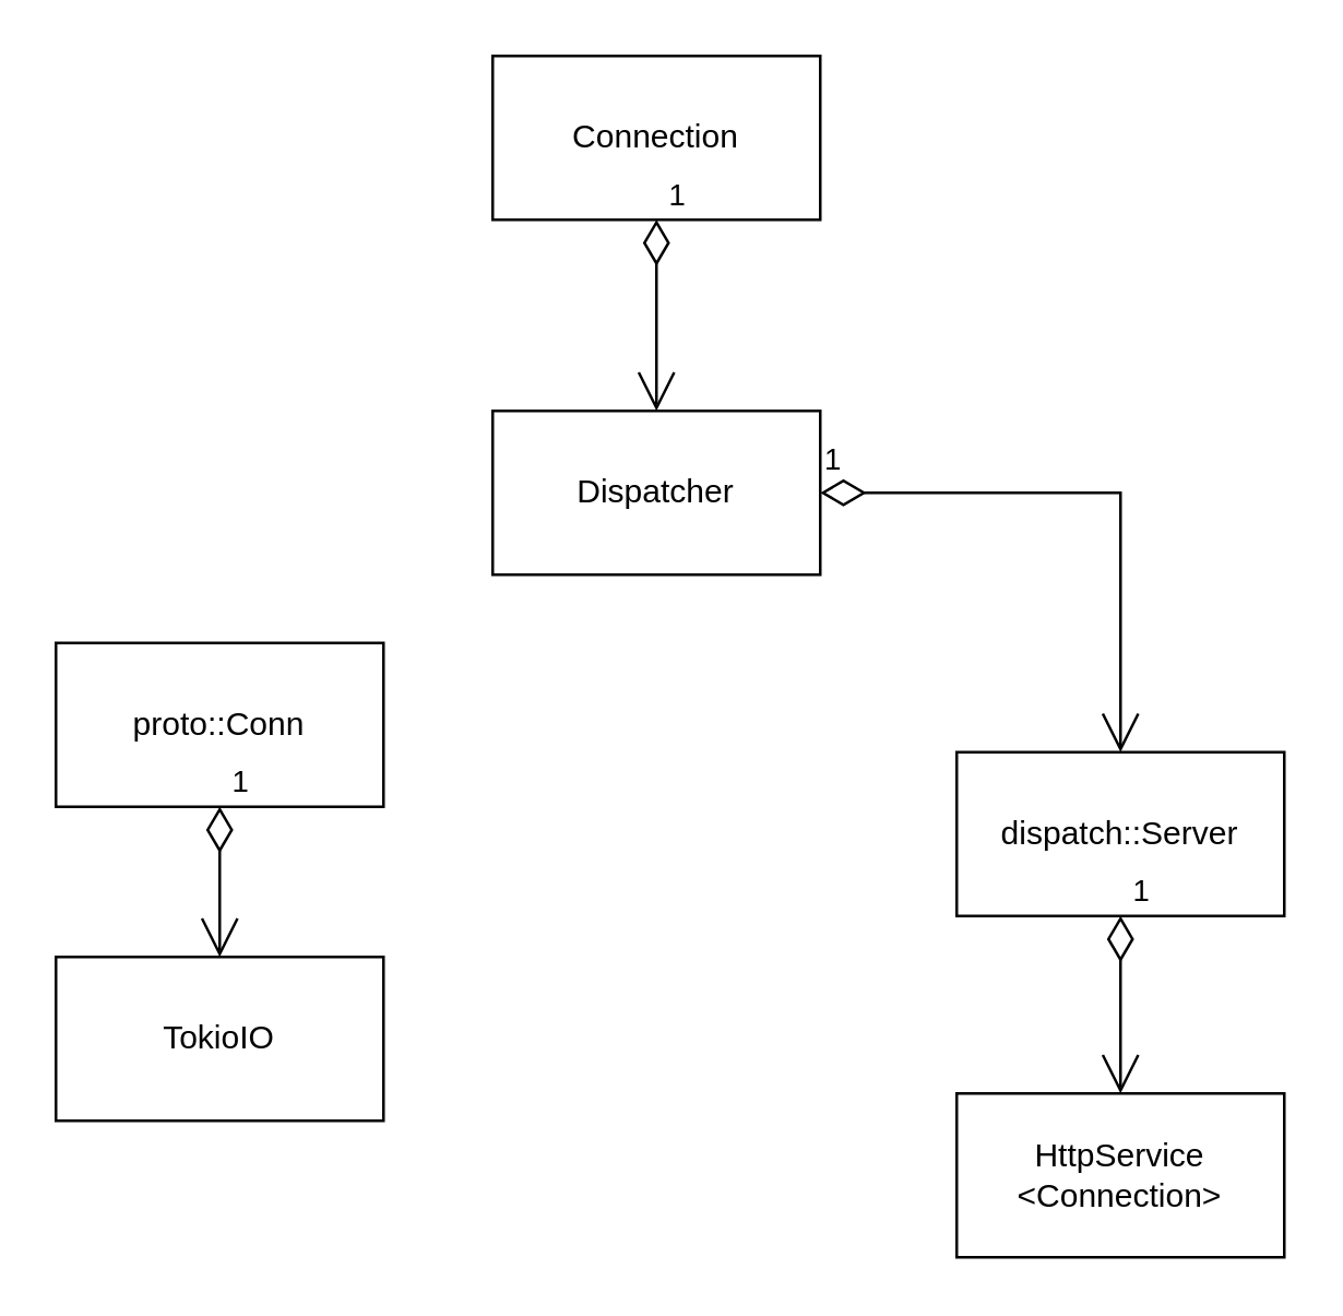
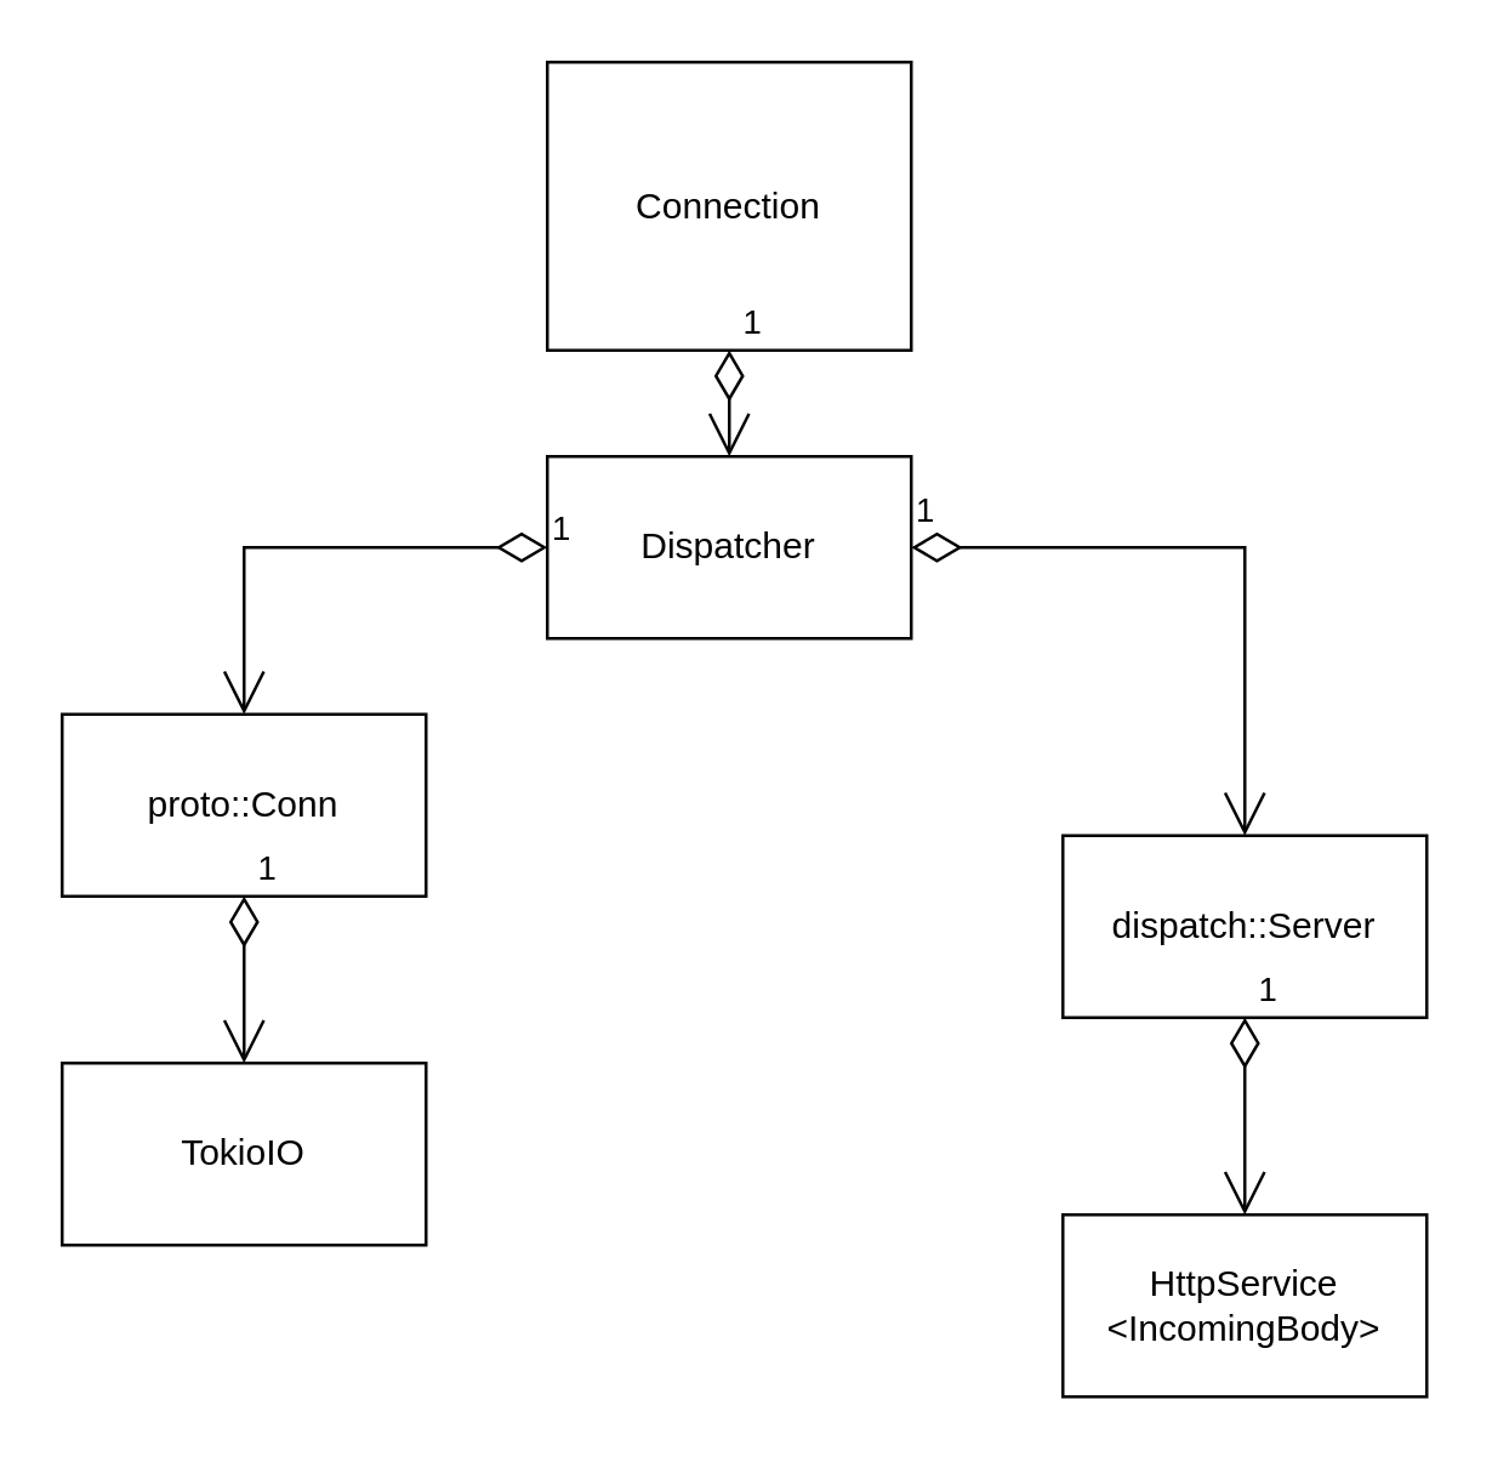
  <mxCell id="0" />
  <mxCell id="1" parent="0" />
- <mxCell id="2" value="Connection" style="rounded=0;whiteSpace=wrap;html=1;" vertex="1" parent="1"><mxGeometry x="180" y="20" width="120" height="60" as="geometry" /></mxCell>
+ <mxCell id="2" value="Connection" style="rounded=0;whiteSpace=wrap;html=1;" vertex="1" parent="1"><mxGeometry x="180" y="20" width="120" height="95" as="geometry" /></mxCell>
  <mxCell id="3" value="1" style="endArrow=open;html=1;endSize=12;startArrow=diamondThin;startSize=14;startFill=0;edgeStyle=orthogonalEdgeStyle;align=left;verticalAlign=bottom;rounded=0;exitX=0.5;exitY=1;exitDx=0;exitDy=0;entryX=0.5;entryY=0;entryDx=0;entryDy=0;" edge="1" parent="1" source="2" target="4"><mxGeometry x="-1" y="3" relative="1" as="geometry"><mxPoint x="240" y="110" as="sourcePoint" /><mxPoint x="240" y="150" as="targetPoint" /></mxGeometry></mxCell>
  <mxCell id="4" value="Dispatcher" style="rounded=0;whiteSpace=wrap;html=1;" vertex="1" parent="1"><mxGeometry x="180" y="150" width="120" height="60" as="geometry" /></mxCell>
  <mxCell id="5" value="proto::Conn" style="rounded=0;whiteSpace=wrap;html=1;" vertex="1" parent="1"><mxGeometry x="20" y="235" width="120" height="60" as="geometry" /></mxCell>
+ <mxCell id="6" value="1" style="endArrow=open;html=1;endSize=12;startArrow=diamondThin;startSize=14;startFill=0;edgeStyle=orthogonalEdgeStyle;align=left;verticalAlign=bottom;rounded=0;exitX=0;exitY=0.5;exitDx=0;exitDy=0;" edge="1" parent="1" source="4" target="5"><mxGeometry x="-1" y="3" relative="1" as="geometry"><mxPoint x="160" y="290" as="sourcePoint" /><mxPoint x="320" y="290" as="targetPoint" /></mxGeometry></mxCell>
  <mxCell id="7" value="TokioIO" style="rounded=0;whiteSpace=wrap;html=1;" vertex="1" parent="1"><mxGeometry x="20" y="350" width="120" height="60" as="geometry" /></mxCell>
  <mxCell id="8" value="1" style="endArrow=open;html=1;endSize=12;startArrow=diamondThin;startSize=14;startFill=0;edgeStyle=orthogonalEdgeStyle;align=left;verticalAlign=bottom;rounded=0;exitX=0.5;exitY=1;exitDx=0;exitDy=0;" edge="1" parent="1" source="5" target="7"><mxGeometry x="-1" y="3" relative="1" as="geometry"><mxPoint x="160" y="510" as="sourcePoint" /><mxPoint x="300" y="490" as="targetPoint" /></mxGeometry></mxCell>
  <mxCell id="9" value="dispatch::Server" style="rounded=0;whiteSpace=wrap;html=1;" vertex="1" parent="1"><mxGeometry x="350" y="275" width="120" height="60" as="geometry" /></mxCell>
  <mxCell id="10" value="1" style="endArrow=open;html=1;endSize=12;startArrow=diamondThin;startSize=14;startFill=0;edgeStyle=orthogonalEdgeStyle;align=left;verticalAlign=bottom;rounded=0;exitX=1;exitY=0.5;exitDx=0;exitDy=0;entryX=0.5;entryY=0;entryDx=0;entryDy=0;" edge="1" parent="1" source="4" target="9"><mxGeometry x="-1" y="3" relative="1" as="geometry"><mxPoint x="390" y="180" as="sourcePoint" /><mxPoint x="550" y="180" as="targetPoint" /></mxGeometry></mxCell>
- <mxCell id="11" value="HttpService&lt;br&gt;&amp;lt;Connection&amp;gt;" style="rounded=0;whiteSpace=wrap;html=1;" vertex="1" parent="1"><mxGeometry x="350" y="400" width="120" height="60" as="geometry" /></mxCell>
+ <mxCell id="11" value="HttpService&lt;br&gt;&amp;lt;IncomingBody&amp;gt;" style="rounded=0;whiteSpace=wrap;html=1;" vertex="1" parent="1"><mxGeometry x="350" y="400" width="120" height="60" as="geometry" /></mxCell>
  <mxCell id="12" value="1" style="endArrow=open;html=1;endSize=12;startArrow=diamondThin;startSize=14;startFill=0;edgeStyle=orthogonalEdgeStyle;align=left;verticalAlign=bottom;rounded=0;exitX=0.5;exitY=1;exitDx=0;exitDy=0;" edge="1" parent="1" source="9"><mxGeometry x="-1" y="3" relative="1" as="geometry"><mxPoint x="140" y="520" as="sourcePoint" /><mxPoint x="410" y="400" as="targetPoint" /></mxGeometry></mxCell>
